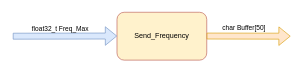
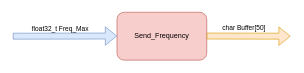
  <mxCell id="0" />
  <mxCell id="1" parent="0" />
- <mxCell id="2" value="Send_Frequency" style="rounded=1;whiteSpace=wrap;html=1;fillColor=#fff2cc;strokeColor=#b85450;" vertex="1" parent="1"><mxGeometry x="194" y="20" width="150" height="80" as="geometry" /></mxCell>
+ <mxCell id="2" value="Send_Frequency" style="rounded=1;whiteSpace=wrap;html=1;fillColor=#f8cecc;strokeColor=#b85450;" vertex="1" parent="1"><mxGeometry x="194" y="20" width="150" height="80" as="geometry" /></mxCell>
  <mxCell id="3" value="" style="shape=flexArrow;endArrow=classic;html=1;rounded=0;fillColor=#ffe6cc;strokeColor=#d79b00;" edge="1" parent="1"><mxGeometry width="50" height="50" relative="1" as="geometry"><mxPoint x="344" y="59.73" as="sourcePoint" /><mxPoint x="484" y="60" as="targetPoint" /></mxGeometry></mxCell>
  <mxCell id="4" value="char Buffer[50]" style="edgeLabel;html=1;align=center;verticalAlign=middle;resizable=0;points=[];noLabel=0;allowArrows=1;backgroundOutline=1;labelBackgroundColor=none;" vertex="1" connectable="0" parent="3"><mxGeometry x="-0.467" y="-4" relative="1" as="geometry"><mxPoint x="25" y="-18" as="offset" /></mxGeometry></mxCell>
  <mxCell id="5" value="" style="shape=flexArrow;endArrow=classic;html=1;rounded=0;fillColor=#dae8fc;strokeColor=#6c8ebf;" edge="1" parent="1"><mxGeometry width="50" height="50" relative="1" as="geometry"><mxPoint x="20" y="60" as="sourcePoint" /><mxPoint x="194" y="59.69" as="targetPoint" /></mxGeometry></mxCell>
  <mxCell id="6" value="float32_t Freq_Max" style="edgeLabel;html=1;align=center;verticalAlign=middle;resizable=0;points=[];labelBackgroundColor=none;" vertex="1" connectable="0" parent="5"><mxGeometry x="-0.053" y="3" relative="1" as="geometry"><mxPoint x="-3" y="-10" as="offset" /></mxGeometry></mxCell>
